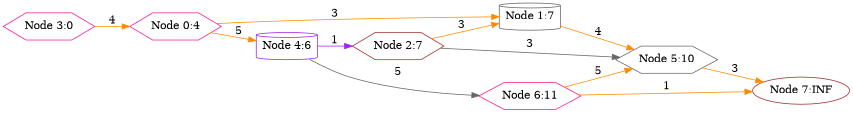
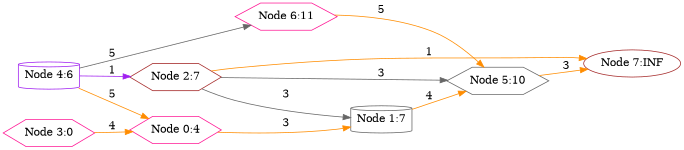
  digraph {
    rankdir=LR
    node [color=deeppink shape=hexagon]
    edge [color=darkorange]
    "Node 1:7" [color=gray40 shape=cylinder]
    "Node 0:4"
    "Node 4:6" [color=purple shape=cylinder]
    "Node 5:10" [color=gray40]
    "Node 2:7" [color=brown]
    "Node 6:11"
    "Node 7:INF" [color=brown shape=ellipse]
    "Node 3:0"
    "Node 1:7" -> "Node 5:10" [label=4]
    "Node 0:4" -> "Node 1:7" [label=3]
-   "Node 0:4" -> "Node 4:6" [label=5]
+   "Node 4:6" -> "Node 0:4" [label=5]
    "Node 4:6" -> "Node 2:7" [color=purple label=1]
    "Node 4:6" -> "Node 6:11" [color=gray40 label=5]
    "Node 5:10" -> "Node 7:INF" [label=3]
-   "Node 2:7" -> "Node 1:7" [label=3]
+   "Node 2:7" -> "Node 1:7" [color=gray40 label=3]
    "Node 2:7" -> "Node 5:10" [color=gray40 label=3]
    "Node 6:11" -> "Node 5:10" [label=5]
-   "Node 6:11" -> "Node 7:INF" [label=1]
+   "Node 2:7" -> "Node 7:INF" [label=1]
    "Node 3:0" -> "Node 0:4" [label=4]
  }
